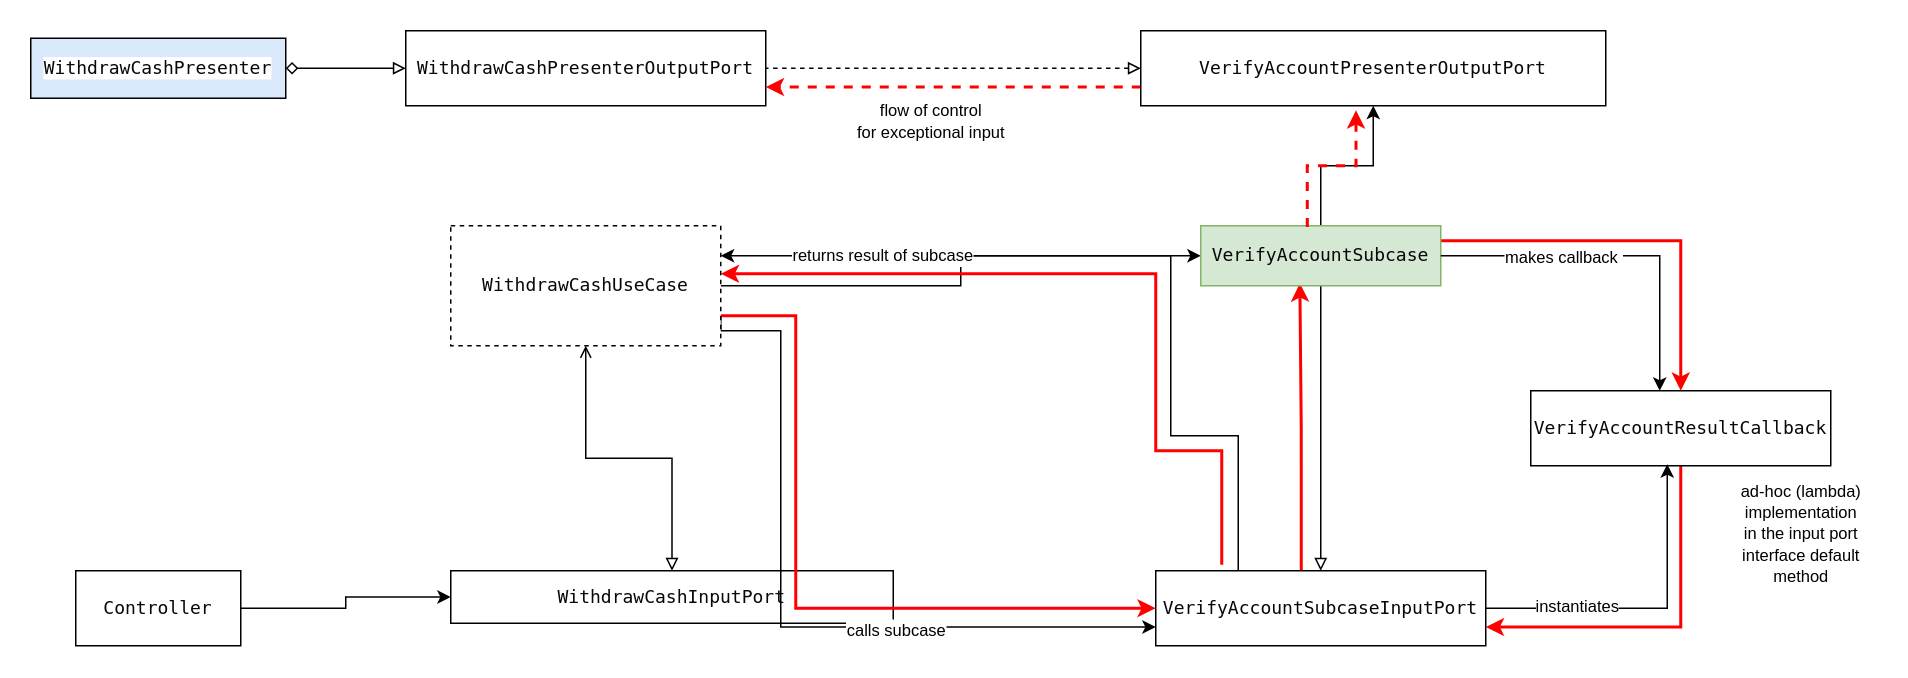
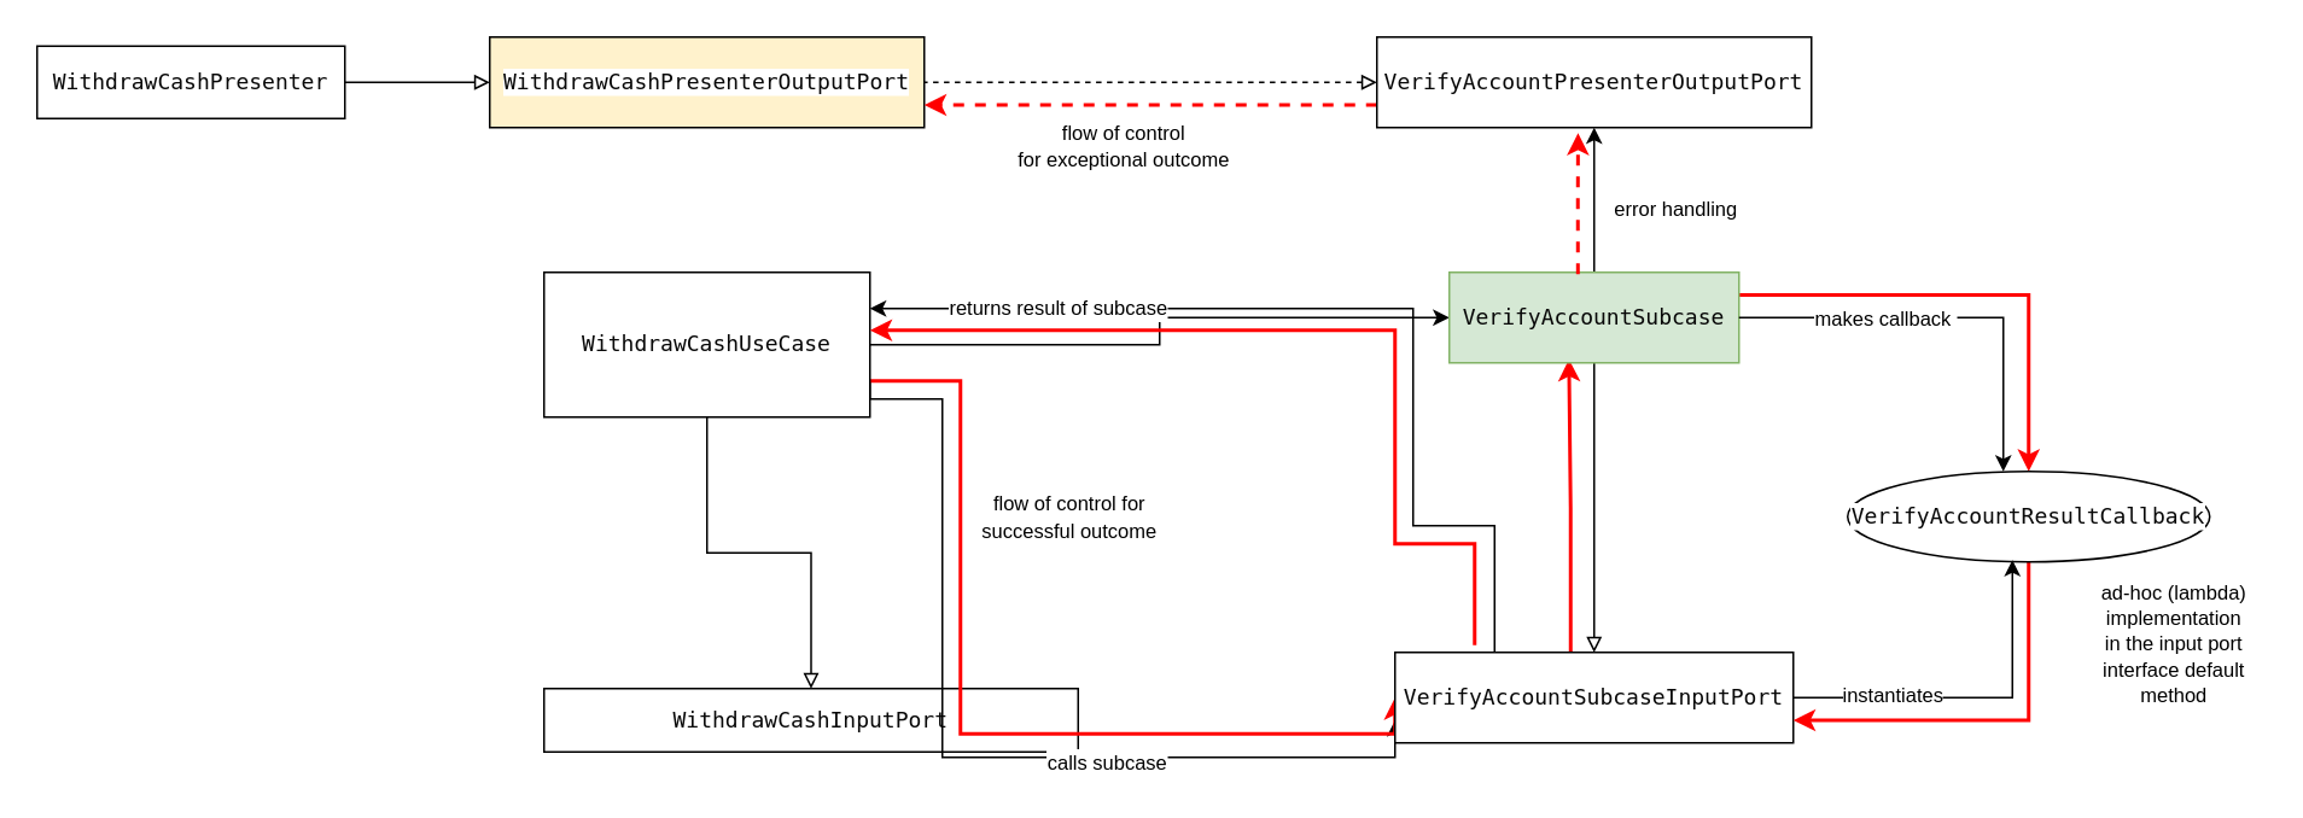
  <mxCell id="0" />
  <mxCell id="1" parent="0" />
- <mxCell id="2" value="" style="edgeStyle=orthogonalEdgeStyle;rounded=0;orthogonalLoop=1;jettySize=auto;html=1;" parent="1" source="3" target="5" edge="1"><mxGeometry relative="1" as="geometry" /></mxCell>
- <mxCell id="3" value="&lt;div style=&quot;background-color:#ffffff;color:#080808&quot;&gt;&lt;pre style=&quot;font-family:'JetBrains Mono',monospace;font-size:12,8pt;&quot;&gt;Controller&lt;/pre&gt;&lt;/div&gt;" style="html=1;whiteSpace=wrap;" parent="1" vertex="1"><mxGeometry x="50" y="380" width="110" height="50" as="geometry" /></mxCell>
- <mxCell id="4" value="" style="edgeStyle=orthogonalEdgeStyle;rounded=0;orthogonalLoop=1;jettySize=auto;html=1;fontFamily=Helvetica;fontSize=12;fontColor=default;startArrow=block;startFill=0;endArrow=open;endFill=0;" parent="1" source="5" target="10" edge="1"><mxGeometry relative="1" as="geometry" /></mxCell>
+ <mxCell id="4" value="" style="edgeStyle=orthogonalEdgeStyle;rounded=0;orthogonalLoop=1;jettySize=auto;html=1;fontFamily=Helvetica;fontSize=12;fontColor=default;startArrow=block;startFill=0;endArrow=none;endFill=0;" parent="1" source="5" target="10" edge="1"><mxGeometry relative="1" as="geometry" /></mxCell>
  <mxCell id="5" value="&lt;div style=&quot;background-color:#ffffff;color:#080808&quot;&gt;&lt;pre style=&quot;&quot;&gt;&lt;div&gt;&lt;pre style=&quot;font-family:'JetBrains Mono',monospace;font-size:12,8pt;&quot;&gt;WithdrawCashInputPort&lt;/pre&gt;&lt;/div&gt;&lt;/pre&gt;&lt;/div&gt;" style="html=1;whiteSpace=wrap;" parent="1" vertex="1"><mxGeometry x="300" y="380" width="295" height="35" as="geometry" /></mxCell>
  <mxCell id="6" value="" style="edgeStyle=orthogonalEdgeStyle;rounded=0;orthogonalLoop=1;jettySize=auto;html=1;fontFamily=Helvetica;fontSize=12;fontColor=default;" parent="1" source="10" target="21" edge="1"><mxGeometry relative="1" as="geometry" /></mxCell>
  <mxCell id="7" style="edgeStyle=orthogonalEdgeStyle;rounded=0;orthogonalLoop=1;jettySize=auto;html=1;exitX=1;exitY=0.75;exitDx=0;exitDy=0;entryX=0;entryY=0.75;entryDx=0;entryDy=0;fontFamily=Helvetica;fontSize=12;fontColor=default;" parent="1" source="10" target="18" edge="1"><mxGeometry relative="1" as="geometry"><Array as="points"><mxPoint x="480" y="220" /><mxPoint x="520" y="220" /><mxPoint x="520" y="418" /></Array></mxGeometry></mxCell>
  <mxCell id="8" value="&lt;font style=&quot;font-size: 11px;&quot;&gt;calls subcase&lt;/font&gt;" style="edgeLabel;html=1;align=center;verticalAlign=middle;resizable=0;points=[];fontSize=12;fontFamily=Helvetica;fontColor=default;" vertex="1" connectable="0" parent="7"><mxGeometry x="0.3" y="-1" relative="1" as="geometry"><mxPoint x="1" y="1" as="offset" /></mxGeometry></mxCell>
  <mxCell id="9" style="edgeStyle=orthogonalEdgeStyle;rounded=0;orthogonalLoop=1;jettySize=auto;html=1;exitX=1;exitY=0.75;exitDx=0;exitDy=0;entryX=0;entryY=0.5;entryDx=0;entryDy=0;fontFamily=Helvetica;fontSize=12;fontColor=default;fillColor=#f8cecc;strokeColor=#FF0000;strokeWidth=2;" parent="1" source="10" target="18" edge="1"><mxGeometry relative="1" as="geometry"><Array as="points"><mxPoint x="530" y="210" /><mxPoint x="530" y="405" /></Array></mxGeometry></mxCell>
- <mxCell id="10" value="&lt;div style=&quot;background-color:#ffffff;color:#080808&quot;&gt;&lt;pre style=&quot;&quot;&gt;&lt;div&gt;&lt;pre style=&quot;font-family:'JetBrains Mono',monospace;font-size:12,8pt;&quot;&gt;WithdrawCashUseCase&lt;/pre&gt;&lt;/div&gt;&lt;/pre&gt;&lt;/div&gt;" style="html=1;whiteSpace=wrap;dashed=1;" parent="1" vertex="1"><mxGeometry x="300" y="150" width="180" height="80" as="geometry" /></mxCell>
- <mxCell id="11" value="" style="edgeStyle=orthogonalEdgeStyle;rounded=0;orthogonalLoop=1;jettySize=auto;html=1;fontFamily=Helvetica;fontSize=12;fontColor=default;startArrow=block;startFill=0;endArrow=diamond;endFill=0;" parent="1" source="12" target="13" edge="1"><mxGeometry relative="1" as="geometry" /></mxCell>
- <mxCell id="12" value="&lt;div style=&quot;background-color:#ffffff;color:#080808&quot;&gt;&lt;pre style=&quot;&quot;&gt;&lt;pre style=&quot;font-family:'JetBrains Mono',monospace;font-size:12,8pt;&quot;&gt;&lt;div&gt;&lt;pre style=&quot;font-family:'JetBrains Mono',monospace;font-size:12,8pt;&quot;&gt;WithdrawCashPresenterOutputPort&lt;/pre&gt;&lt;/div&gt;&lt;/pre&gt;&lt;/pre&gt;&lt;/div&gt;" style="html=1;whiteSpace=wrap;" parent="1" vertex="1"><mxGeometry x="270" y="20" width="240" height="50" as="geometry" /></mxCell>
- <mxCell id="13" value="&lt;div style=&quot;background-color:#ffffff;color:#080808&quot;&gt;&lt;pre style=&quot;&quot;&gt;&lt;pre style=&quot;font-family:'JetBrains Mono',monospace;font-size:12,8pt;&quot;&gt;&lt;pre style=&quot;font-family:'JetBrains Mono',monospace;font-size:12,8pt;&quot;&gt;&lt;div&gt;&lt;pre style=&quot;font-family:'JetBrains Mono',monospace;font-size:12,8pt;&quot;&gt;WithdrawCashPresenter&lt;/pre&gt;&lt;/div&gt;&lt;/pre&gt;&lt;/pre&gt;&lt;/pre&gt;&lt;/div&gt;" style="html=1;whiteSpace=wrap;fillColor=#dae8fc;" parent="1" vertex="1"><mxGeometry x="20" y="25" width="170" height="40" as="geometry" /></mxCell>
+ <mxCell id="10" value="&lt;div style=&quot;background-color:#ffffff;color:#080808&quot;&gt;&lt;pre style=&quot;&quot;&gt;&lt;div&gt;&lt;pre style=&quot;font-family:'JetBrains Mono',monospace;font-size:12,8pt;&quot;&gt;WithdrawCashUseCase&lt;/pre&gt;&lt;/div&gt;&lt;/pre&gt;&lt;/div&gt;" style="html=1;whiteSpace=wrap;" parent="1" vertex="1"><mxGeometry x="300" y="150" width="180" height="80" as="geometry" /></mxCell>
+ <mxCell id="11" value="" style="edgeStyle=orthogonalEdgeStyle;rounded=0;orthogonalLoop=1;jettySize=auto;html=1;fontFamily=Helvetica;fontSize=12;fontColor=default;startArrow=block;startFill=0;endArrow=none;endFill=0;" parent="1" source="12" target="13" edge="1"><mxGeometry relative="1" as="geometry" /></mxCell>
+ <mxCell id="12" value="&lt;div style=&quot;background-color:#ffffff;color:#080808&quot;&gt;&lt;pre style=&quot;&quot;&gt;&lt;pre style=&quot;font-family:'JetBrains Mono',monospace;font-size:12,8pt;&quot;&gt;&lt;div&gt;&lt;pre style=&quot;font-family:'JetBrains Mono',monospace;font-size:12,8pt;&quot;&gt;WithdrawCashPresenterOutputPort&lt;/pre&gt;&lt;/div&gt;&lt;/pre&gt;&lt;/pre&gt;&lt;/div&gt;" style="html=1;whiteSpace=wrap;fillColor=#fff2cc;" parent="1" vertex="1"><mxGeometry x="270" y="20" width="240" height="50" as="geometry" /></mxCell>
+ <mxCell id="13" value="&lt;div style=&quot;background-color:#ffffff;color:#080808&quot;&gt;&lt;pre style=&quot;&quot;&gt;&lt;pre style=&quot;font-family:'JetBrains Mono',monospace;font-size:12,8pt;&quot;&gt;&lt;pre style=&quot;font-family:'JetBrains Mono',monospace;font-size:12,8pt;&quot;&gt;&lt;div&gt;&lt;pre style=&quot;font-family:'JetBrains Mono',monospace;font-size:12,8pt;&quot;&gt;WithdrawCashPresenter&lt;/pre&gt;&lt;/div&gt;&lt;/pre&gt;&lt;/pre&gt;&lt;/pre&gt;&lt;/div&gt;" style="html=1;whiteSpace=wrap;" parent="1" vertex="1"><mxGeometry x="20" y="25" width="170" height="40" as="geometry" /></mxCell>
  <mxCell id="14" value="" style="edgeStyle=orthogonalEdgeStyle;rounded=0;orthogonalLoop=1;jettySize=auto;html=1;fontFamily=Helvetica;fontSize=12;fontColor=default;endArrow=none;endFill=0;startArrow=block;startFill=0;" parent="1" source="18" target="21" edge="1"><mxGeometry relative="1" as="geometry" /></mxCell>
  <mxCell id="15" style="edgeStyle=orthogonalEdgeStyle;shape=connector;rounded=0;orthogonalLoop=1;jettySize=auto;html=1;exitX=0.25;exitY=0;exitDx=0;exitDy=0;entryX=1;entryY=0.25;entryDx=0;entryDy=0;labelBackgroundColor=default;strokeColor=default;align=center;verticalAlign=middle;fontFamily=Helvetica;fontSize=12;fontColor=default;endArrow=classic;" edge="1" parent="1" source="18" target="10"><mxGeometry relative="1" as="geometry"><Array as="points"><mxPoint x="825" y="290" /><mxPoint x="780" y="290" /><mxPoint x="780" y="170" /></Array></mxGeometry></mxCell>
  <mxCell id="16" value="&lt;font style=&quot;font-size: 11px;&quot;&gt;returns result of subcase&lt;/font&gt;" style="edgeLabel;html=1;align=center;verticalAlign=middle;resizable=0;points=[];fontSize=12;fontFamily=Helvetica;fontColor=default;" vertex="1" connectable="0" parent="15"><mxGeometry x="0.614" y="-1" relative="1" as="geometry"><mxPoint as="offset" /></mxGeometry></mxCell>
  <mxCell id="17" style="edgeStyle=orthogonalEdgeStyle;shape=connector;rounded=0;orthogonalLoop=1;jettySize=auto;html=1;exitX=0.441;exitY=0;exitDx=0;exitDy=0;labelBackgroundColor=default;strokeColor=#FF0000;strokeWidth=2;align=center;verticalAlign=middle;fontFamily=Helvetica;fontSize=12;fontColor=default;endArrow=classic;fillColor=#f8cecc;exitPerimeter=0;entryX=0.413;entryY=0.96;entryDx=0;entryDy=0;entryPerimeter=0;" edge="1" parent="1" source="18" target="21"><mxGeometry relative="1" as="geometry"><mxPoint x="880" y="200" as="targetPoint" /></mxGeometry></mxCell>
- <mxCell id="18" value="&lt;div style=&quot;background-color:#ffffff;color:#080808&quot;&gt;&lt;pre style=&quot;&quot;&gt;&lt;pre style=&quot;font-family:'JetBrains Mono',monospace;font-size:12,8pt;&quot;&gt;&lt;div&gt;&lt;pre style=&quot;font-family:'JetBrains Mono',monospace;font-size:12,8pt;&quot;&gt;VerifyAccountSubcaseInputPort&lt;/pre&gt;&lt;/div&gt;&lt;/pre&gt;&lt;/pre&gt;&lt;/div&gt;" style="html=1;whiteSpace=wrap;" parent="1" vertex="1"><mxGeometry x="770" y="380" width="220" height="50" as="geometry" /></mxCell>
+ <mxCell id="18" value="&lt;div style=&quot;background-color:#ffffff;color:#080808&quot;&gt;&lt;pre style=&quot;&quot;&gt;&lt;pre style=&quot;font-family:'JetBrains Mono',monospace;font-size:12,8pt;&quot;&gt;&lt;div&gt;&lt;pre style=&quot;font-family:'JetBrains Mono',monospace;font-size:12,8pt;&quot;&gt;VerifyAccountSubcaseInputPort&lt;/pre&gt;&lt;/div&gt;&lt;/pre&gt;&lt;/pre&gt;&lt;/div&gt;" style="html=1;whiteSpace=wrap;" parent="1" vertex="1"><mxGeometry x="770" y="360" width="220" height="50" as="geometry" /></mxCell>
  <mxCell id="19" value="" style="edgeStyle=orthogonalEdgeStyle;rounded=0;orthogonalLoop=1;jettySize=auto;html=1;fontFamily=Helvetica;fontSize=12;fontColor=default;" parent="1" source="21" target="24" edge="1"><mxGeometry relative="1" as="geometry" /></mxCell>
  <mxCell id="20" style="edgeStyle=orthogonalEdgeStyle;shape=connector;rounded=0;orthogonalLoop=1;jettySize=auto;html=1;exitX=1;exitY=0.25;exitDx=0;exitDy=0;labelBackgroundColor=default;strokeColor=#FF0000;strokeWidth=2;align=center;verticalAlign=middle;fontFamily=Helvetica;fontSize=12;fontColor=default;endArrow=classic;fillColor=#f8cecc;" edge="1" parent="1" source="21" target="26"><mxGeometry relative="1" as="geometry" /></mxCell>
- <mxCell id="21" value="&lt;div style=&quot;color: rgb(8, 8, 8);&quot;&gt;&lt;pre style=&quot;&quot;&gt;&lt;pre style=&quot;font-family: &amp;quot;JetBrains Mono&amp;quot;, monospace;&quot;&gt;&lt;pre style=&quot;font-family: &amp;quot;JetBrains Mono&amp;quot;, monospace;&quot;&gt;&lt;div style=&quot;&quot;&gt;&lt;pre style=&quot;font-family: &amp;quot;JetBrains Mono&amp;quot;, monospace;&quot;&gt;&lt;span style=&quot;background-color: rgb(213, 232, 212);&quot;&gt;VerifyAccountSubcase&lt;/span&gt;&lt;/pre&gt;&lt;/div&gt;&lt;/pre&gt;&lt;/pre&gt;&lt;/pre&gt;&lt;/div&gt;" style="html=1;whiteSpace=wrap;fillColor=#d5e8d4;strokeColor=#82b366;" parent="1" vertex="1"><mxGeometry x="800" y="150" width="160" height="40" as="geometry" /></mxCell>
+ <mxCell id="21" value="&lt;div style=&quot;color: rgb(8, 8, 8);&quot;&gt;&lt;pre style=&quot;&quot;&gt;&lt;pre style=&quot;font-family: &amp;quot;JetBrains Mono&amp;quot;, monospace;&quot;&gt;&lt;pre style=&quot;font-family: &amp;quot;JetBrains Mono&amp;quot;, monospace;&quot;&gt;&lt;div style=&quot;&quot;&gt;&lt;pre style=&quot;font-family: &amp;quot;JetBrains Mono&amp;quot;, monospace;&quot;&gt;&lt;span style=&quot;background-color: rgb(213, 232, 212);&quot;&gt;VerifyAccountSubcase&lt;/span&gt;&lt;/pre&gt;&lt;/div&gt;&lt;/pre&gt;&lt;/pre&gt;&lt;/pre&gt;&lt;/div&gt;" style="html=1;whiteSpace=wrap;fillColor=#d5e8d4;strokeColor=#82b366;" parent="1" vertex="1"><mxGeometry x="800" y="150" width="160" height="50" as="geometry" /></mxCell>
  <mxCell id="22" style="edgeStyle=orthogonalEdgeStyle;rounded=0;orthogonalLoop=1;jettySize=auto;html=1;entryX=1;entryY=0.5;entryDx=0;entryDy=0;fontFamily=Helvetica;fontSize=12;fontColor=default;endArrow=none;endFill=0;dashed=1;startArrow=block;startFill=0;" parent="1" source="24" target="12" edge="1"><mxGeometry relative="1" as="geometry" /></mxCell>
  <mxCell id="23" style="edgeStyle=orthogonalEdgeStyle;shape=connector;rounded=0;orthogonalLoop=1;jettySize=auto;html=1;exitX=0;exitY=0.75;exitDx=0;exitDy=0;entryX=1;entryY=0.75;entryDx=0;entryDy=0;labelBackgroundColor=default;strokeColor=#FF0000;strokeWidth=2;align=center;verticalAlign=middle;fontFamily=Helvetica;fontSize=12;fontColor=default;endArrow=classic;fillColor=#f8cecc;dashed=1;" parent="1" source="24" target="12" edge="1"><mxGeometry relative="1" as="geometry" /></mxCell>
- <mxCell id="24" value="&lt;div style=&quot;background-color:#ffffff;color:#080808&quot;&gt;&lt;pre style=&quot;&quot;&gt;&lt;pre style=&quot;font-family:'JetBrains Mono',monospace;font-size:12,8pt;&quot;&gt;&lt;pre style=&quot;font-family:'JetBrains Mono',monospace;font-size:12,8pt;&quot;&gt;&lt;pre style=&quot;font-family:'JetBrains Mono',monospace;font-size:12,8pt;&quot;&gt;&lt;div&gt;&lt;pre style=&quot;font-family:'JetBrains Mono',monospace;font-size:12,8pt;&quot;&gt;VerifyAccountPresenterOutputPort&lt;/pre&gt;&lt;/div&gt;&lt;/pre&gt;&lt;/pre&gt;&lt;/pre&gt;&lt;/pre&gt;&lt;/div&gt;" style="html=1;whiteSpace=wrap;" parent="1" vertex="1"><mxGeometry x="760" y="20" width="310" height="50" as="geometry" /></mxCell>
+ <mxCell id="24" value="&lt;div style=&quot;background-color:#ffffff;color:#080808&quot;&gt;&lt;pre style=&quot;&quot;&gt;&lt;pre style=&quot;font-family:'JetBrains Mono',monospace;font-size:12,8pt;&quot;&gt;&lt;pre style=&quot;font-family:'JetBrains Mono',monospace;font-size:12,8pt;&quot;&gt;&lt;pre style=&quot;font-family:'JetBrains Mono',monospace;font-size:12,8pt;&quot;&gt;&lt;div&gt;&lt;pre style=&quot;font-family:'JetBrains Mono',monospace;font-size:12,8pt;&quot;&gt;VerifyAccountPresenterOutputPort&lt;/pre&gt;&lt;/div&gt;&lt;/pre&gt;&lt;/pre&gt;&lt;/pre&gt;&lt;/pre&gt;&lt;/div&gt;" style="html=1;whiteSpace=wrap;" parent="1" vertex="1"><mxGeometry x="760" y="20" width="240" height="50" as="geometry" /></mxCell>
  <mxCell id="25" style="edgeStyle=orthogonalEdgeStyle;shape=connector;rounded=0;orthogonalLoop=1;jettySize=auto;html=1;exitX=0.5;exitY=1;exitDx=0;exitDy=0;entryX=1;entryY=0.75;entryDx=0;entryDy=0;labelBackgroundColor=default;strokeColor=#FF0000;strokeWidth=2;align=center;verticalAlign=middle;fontFamily=Helvetica;fontSize=12;fontColor=default;endArrow=classic;fillColor=#f8cecc;" edge="1" parent="1" source="26" target="18"><mxGeometry relative="1" as="geometry" /></mxCell>
- <mxCell id="26" value="&lt;div style=&quot;background-color:#ffffff;color:#080808&quot;&gt;&lt;pre style=&quot;&quot;&gt;&lt;pre style=&quot;font-family:'JetBrains Mono',monospace;font-size:12,8pt;&quot;&gt;&lt;pre style=&quot;font-family:'JetBrains Mono',monospace;font-size:12,8pt;&quot;&gt;&lt;pre style=&quot;font-family:'JetBrains Mono',monospace;font-size:12,8pt;&quot;&gt;&lt;div&gt;&lt;pre style=&quot;font-family:'JetBrains Mono',monospace;font-size:12,8pt;&quot;&gt;VerifyAccountResultCallback&lt;/pre&gt;&lt;/div&gt;&lt;/pre&gt;&lt;/pre&gt;&lt;/pre&gt;&lt;/pre&gt;&lt;/div&gt;" style="html=1;whiteSpace=wrap;" parent="1" vertex="1"><mxGeometry x="1020" y="260" width="200" height="50" as="geometry" /></mxCell>
+ <mxCell id="26" value="&lt;div style=&quot;background-color:#ffffff;color:#080808&quot;&gt;&lt;pre style=&quot;&quot;&gt;&lt;pre style=&quot;font-family:'JetBrains Mono',monospace;font-size:12,8pt;&quot;&gt;&lt;pre style=&quot;font-family:'JetBrains Mono',monospace;font-size:12,8pt;&quot;&gt;&lt;pre style=&quot;font-family:'JetBrains Mono',monospace;font-size:12,8pt;&quot;&gt;&lt;div&gt;&lt;pre style=&quot;font-family:'JetBrains Mono',monospace;font-size:12,8pt;&quot;&gt;VerifyAccountResultCallback&lt;/pre&gt;&lt;/div&gt;&lt;/pre&gt;&lt;/pre&gt;&lt;/pre&gt;&lt;/pre&gt;&lt;/div&gt;" style="ellipse;html=1;whiteSpace=wrap;" parent="1" vertex="1"><mxGeometry x="1020" y="260" width="200" height="50" as="geometry" /></mxCell>
  <mxCell id="27" style="edgeStyle=orthogonalEdgeStyle;shape=connector;rounded=0;orthogonalLoop=1;jettySize=auto;html=1;exitX=0.444;exitY=0.02;exitDx=0;exitDy=0;entryX=0.463;entryY=1.06;entryDx=0;entryDy=0;entryPerimeter=0;labelBackgroundColor=default;strokeColor=#FF0000;strokeWidth=2;align=center;verticalAlign=middle;fontFamily=Helvetica;fontSize=12;fontColor=default;endArrow=classic;fillColor=#f8cecc;exitPerimeter=0;dashed=1;" parent="1" source="21" target="24" edge="1"><mxGeometry relative="1" as="geometry" /></mxCell>
- <mxCell id="29" value="&lt;font style=&quot;font-size: 11px;&quot;&gt;flow of control &lt;br&gt;for exceptional input&lt;br&gt;&lt;/font&gt;" style="text;html=1;align=center;verticalAlign=middle;resizable=0;points=[];autosize=1;strokeColor=none;fillColor=none;fontSize=12;fontFamily=Helvetica;fontColor=default;" parent="1" vertex="1"><mxGeometry x="550" y="60" width="140" height="40" as="geometry" /></mxCell>
+ <mxCell id="28" value="&lt;font style=&quot;font-size: 11px;&quot;&gt;flow of control for&lt;br&gt;successful outcome&lt;/font&gt;" style="text;html=1;align=center;verticalAlign=middle;resizable=0;points=[];autosize=1;strokeColor=none;fillColor=none;fontSize=12;fontFamily=Helvetica;fontColor=default;" parent="1" vertex="1"><mxGeometry x="530" y="265" width="120" height="40" as="geometry" /></mxCell>
+ <mxCell id="29" value="&lt;font style=&quot;font-size: 11px;&quot;&gt;flow of control &lt;br&gt;for exceptional outcome&lt;br&gt;&lt;/font&gt;" style="text;html=1;align=center;verticalAlign=middle;resizable=0;points=[];autosize=1;strokeColor=none;fillColor=none;fontSize=12;fontFamily=Helvetica;fontColor=default;" parent="1" vertex="1"><mxGeometry x="550" y="60" width="140" height="40" as="geometry" /></mxCell>
  <mxCell id="30" style="edgeStyle=orthogonalEdgeStyle;shape=connector;rounded=0;orthogonalLoop=1;jettySize=auto;html=1;exitX=0.2;exitY=-0.08;exitDx=0;exitDy=0;entryX=1;entryY=0.4;entryDx=0;entryDy=0;entryPerimeter=0;labelBackgroundColor=default;strokeColor=#FF0000;strokeWidth=2;align=center;verticalAlign=middle;fontFamily=Helvetica;fontSize=12;fontColor=default;endArrow=classic;fillColor=#f8cecc;exitPerimeter=0;" edge="1" parent="1" source="18" target="10"><mxGeometry relative="1" as="geometry"><Array as="points"><mxPoint x="814" y="300" /><mxPoint x="770" y="300" /><mxPoint x="770" y="182" /></Array></mxGeometry></mxCell>
  <mxCell id="31" style="edgeStyle=orthogonalEdgeStyle;shape=connector;rounded=0;orthogonalLoop=1;jettySize=auto;html=1;entryX=0.43;entryY=0;entryDx=0;entryDy=0;entryPerimeter=0;labelBackgroundColor=default;strokeColor=default;align=center;verticalAlign=middle;fontFamily=Helvetica;fontSize=12;fontColor=default;endArrow=classic;" edge="1" parent="1" source="21" target="26"><mxGeometry relative="1" as="geometry" /></mxCell>
  <mxCell id="32" value="&lt;font style=&quot;font-size: 11px;&quot;&gt;makes callback&amp;nbsp;&lt;/font&gt;" style="edgeLabel;html=1;align=center;verticalAlign=middle;resizable=0;points=[];fontSize=12;fontFamily=Helvetica;fontColor=default;" vertex="1" connectable="0" parent="31"><mxGeometry x="-0.68" y="1" relative="1" as="geometry"><mxPoint x="43" y="1" as="offset" /></mxGeometry></mxCell>
  <mxCell id="33" style="edgeStyle=orthogonalEdgeStyle;shape=connector;rounded=0;orthogonalLoop=1;jettySize=auto;html=1;entryX=0.455;entryY=0.98;entryDx=0;entryDy=0;entryPerimeter=0;labelBackgroundColor=default;strokeColor=default;align=center;verticalAlign=middle;fontFamily=Helvetica;fontSize=12;fontColor=default;endArrow=classic;" edge="1" parent="1" source="18" target="26"><mxGeometry relative="1" as="geometry" /></mxCell>
  <mxCell id="34" value="&lt;font style=&quot;font-size: 11px;&quot;&gt;instantiates&lt;/font&gt;" style="edgeLabel;html=1;align=center;verticalAlign=middle;resizable=0;points=[];fontSize=12;fontFamily=Helvetica;fontColor=default;" vertex="1" connectable="0" parent="33"><mxGeometry x="-0.447" y="2" relative="1" as="geometry"><mxPoint as="offset" /></mxGeometry></mxCell>
+ <mxCell id="35" value="&lt;span style=&quot;font-size: 11px;&quot;&gt;error handling&lt;/span&gt;" style="text;html=1;align=center;verticalAlign=middle;resizable=0;points=[];autosize=1;strokeColor=none;fillColor=none;fontSize=12;fontFamily=Helvetica;fontColor=default;" vertex="1" parent="1"><mxGeometry x="880" y="100" width="90" height="30" as="geometry" /></mxCell>
  <mxCell id="36" value="&lt;span style=&quot;font-size: 11px;&quot;&gt;ad-hoc (lambda)&lt;br&gt;implementation&lt;br&gt;in the input port &lt;br&gt;interface default&lt;br&gt;method&lt;br&gt;&lt;/span&gt;" style="text;html=1;align=center;verticalAlign=middle;resizable=0;points=[];autosize=1;strokeColor=none;fillColor=none;fontSize=12;fontFamily=Helvetica;fontColor=default;" vertex="1" parent="1"><mxGeometry x="1150" y="310" width="100" height="90" as="geometry" /></mxCell>
